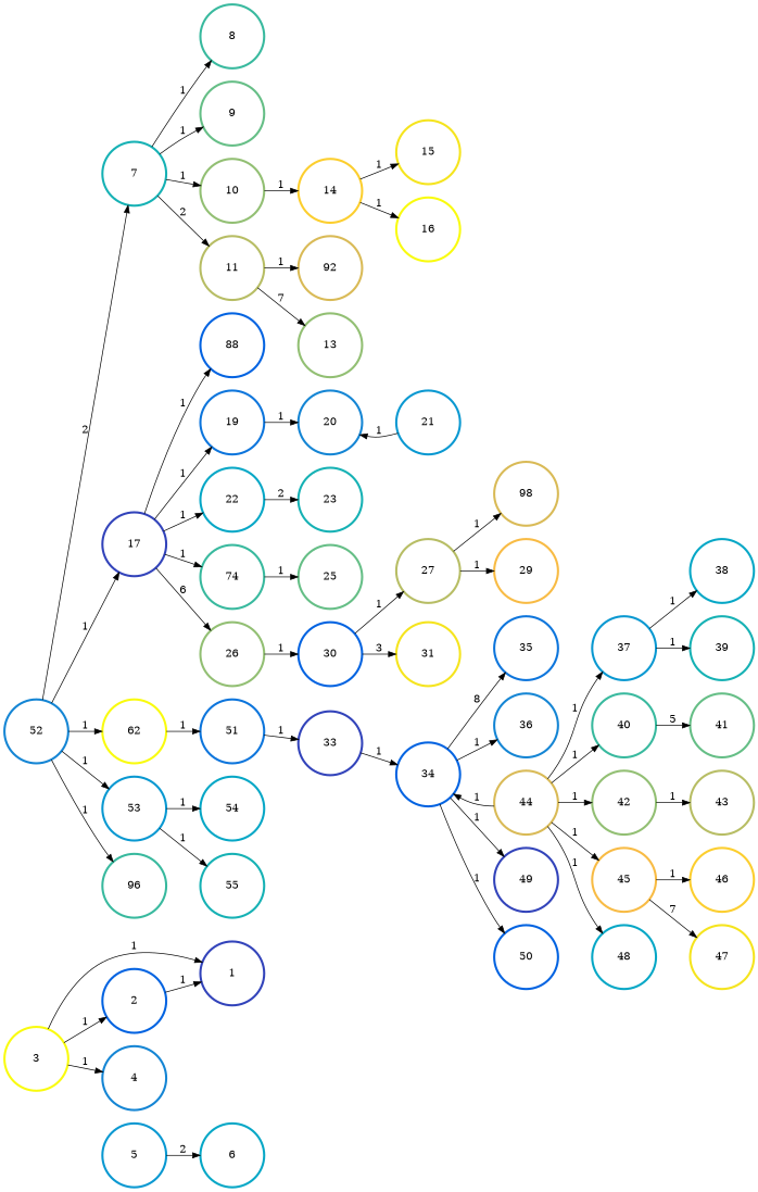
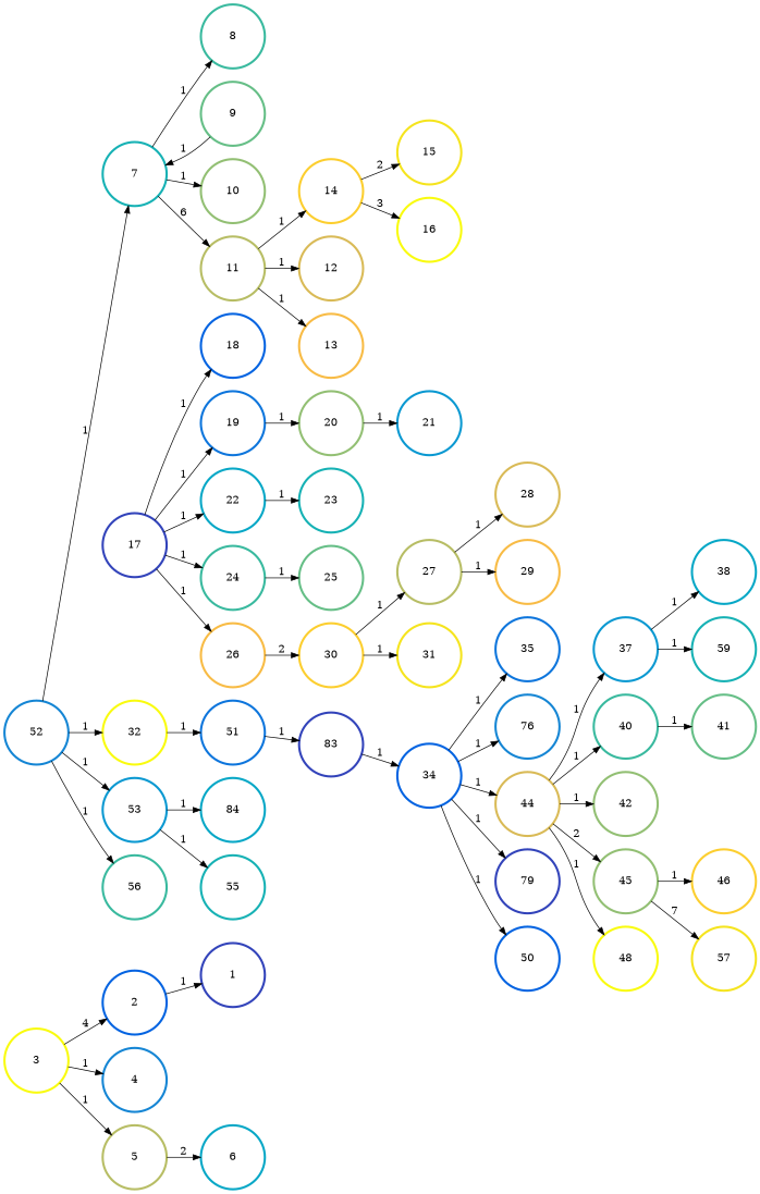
  digraph {
    rankdir=LR
    node [color="#3243BA" penwidth=3]
    edge [color=black penwidth=1]
    n1 [height=1.2 label=1 width=1.2]
    n2 [color="#0363E1" height=1.2 label=2 width=1.2]
    n3 [color="#F9FB0E" height=1.2 label=3 width=1.2]
    n4 [color="#1485D4" height=1.2 label=4 width=1.2]
-   n5 [color="#0998D1" height=1.2 label=5 width=1.2]
+   n5 [color="#B7BD64" height=1.2 label=5 width=1.2]
    n6 [color="#06A7C6" height=1.2 label=6 width=1.2]
    n7 [color="#15B1B4" height=1.2 label=7 width=1.2]
    n8 [color="#38B99E" height=1.2 label=8 width=1.2]
    n9 [color="#65BE86" height=1.2 label=9 width=1.2]
    n10 [color="#92BF73" height=1.2 label=10 width=1.2]
    n11 [color="#B7BD64" height=1.2 label=11 width=1.2]
-   n12 [color="#D9BA56" height=1.2 label=92 width=1.2]
-   n13 [color="#92BF73" height=1.2 label=13 width=1.2]
+   n12 [color="#D9BA56" height=1.2 label=12 width=1.2]
+   n13 [color="#F8BB44" height=1.2 label=13 width=1.2]
    n14 [color="#FCCE2E" height=1.2 label=14 width=1.2]
    n15 [color="#F5E41D" height=1.2 label=15 width=1.2]
    n16 [color="#F9FB0E" height=1.2 label=16 width=1.2]
    n17 [height=1.2 label=17 width=1.2]
-   n18 [color="#0363E1" height=1.2 label=88 width=1.2]
+   n18 [color="#0363E1" height=1.2 label=18 width=1.2]
    n19 [color="#0D75DC" height=1.2 label=19 width=1.2]
    n20 [color="#06A7C6" height=1.2 label=22 width=1.2]
-   n21 [color="#38B99E" height=1.2 label=74 width=1.2]
-   n22 [color="#92BF73" height=1.2 label=26 width=1.2]
-   n23 [color="#1485D4" height=1.2 label=20 width=1.2]
+   n21 [color="#38B99E" height=1.2 label=24 width=1.2]
+   n22 [color="#F8BB44" height=1.2 label=26 width=1.2]
+   n23 [color="#92BF73" height=1.2 label=20 width=1.2]
    n24 [color="#15B1B4" height=1.2 label=23 width=1.2]
    n25 [color="#65BE86" height=1.2 label=25 width=1.2]
-   n26 [color="#0363E1" height=1.2 label=30 width=1.2]
+   n26 [color="#FCCE2E" height=1.2 label=30 width=1.2]
    n27 [color="#0998D1" height=1.2 label=21 width=1.2]
    n28 [color="#B7BD64" height=1.2 label=27 width=1.2]
    n29 [color="#F5E41D" height=1.2 label=31 width=1.2]
-   n30 [color="#D9BA56" height=1.2 label=98 width=1.2]
+   n30 [color="#D9BA56" height=1.2 label=28 width=1.2]
    n31 [color="#F8BB44" height=1.2 label=29 width=1.2]
-   n32 [color="#F9FB0E" height=1.2 label=62 width=1.2]
+   n32 [color="#F9FB0E" height=1.2 label=32 width=1.2]
    n33 [color="#0D75DC" height=1.2 label=51 width=1.2]
-   n34 [height=1.2 label=33 width=1.2]
+   n34 [height=1.2 label=83 width=1.2]
    n35 [color="#0363E1" height=1.2 label=34 width=1.2]
    n36 [color="#0D75DC" height=1.2 label=35 width=1.2]
-   n37 [color="#1485D4" height=1.2 label=36 width=1.2]
+   n37 [color="#1485D4" height=1.2 label=76 width=1.2]
    n38 [color="#D9BA56" height=1.2 label=44 width=1.2]
-   n39 [height=1.2 label=49 width=1.2]
+   n39 [height=1.2 label=79 width=1.2]
    n40 [color="#0363E1" height=1.2 label=50 width=1.2]
    n41 [color="#0998D1" height=1.2 label=37 width=1.2]
    n42 [color="#38B99E" height=1.2 label=40 width=1.2]
    n43 [color="#92BF73" height=1.2 label=42 width=1.2]
-   n44 [color="#F8BB44" height=1.2 label=45 width=1.2]
-   n45 [color="#06A7C6" height=1.2 label=48 width=1.2]
+   n44 [color="#92BF73" height=1.2 label=45 width=1.2]
+   n45 [color="#F9FB0E" height=1.2 label=48 width=1.2]
    n46 [color="#06A7C6" height=1.2 label=38 width=1.2]
-   n47 [color="#15B1B4" height=1.2 label=39 width=1.2]
+   n47 [color="#15B1B4" height=1.2 label=59 width=1.2]
    n48 [color="#65BE86" height=1.2 label=41 width=1.2]
-   n49 [color="#B7BD64" height=1.2 label=43 width=1.2]
    n50 [color="#FCCE2E" height=1.2 label=46 width=1.2]
-   n51 [color="#F5E41D" height=1.2 label=47 width=1.2]
+   n51 [color="#F5E41D" height=1.2 label=57 width=1.2]
    n52 [color="#1485D4" height=1.2 label=52 width=1.2]
    n53 [color="#0998D1" height=1.2 label=53 width=1.2]
-   n54 [color="#38B99E" height=1.2 label=96 width=1.2]
-   n55 [color="#06A7C6" height=1.2 label=54 width=1.2]
+   n54 [color="#38B99E" height=1.2 label=56 width=1.2]
+   n55 [color="#06A7C6" height=1.2 label=84 width=1.2]
    n56 [color="#15B1B4" height=1.2 label=55 width=1.2]
    n2 -> n1 [label=1]
-   n3 -> n2 [label=1]
+   n3 -> n2 [label=4]
    n3 -> n4 [label=1]
-   n3 -> n1 [label=1]
+   n3 -> n5 [label=1]
    n5 -> n6 [label=2]
    n7 -> n8 [label=1]
-   n7 -> n9 [label=1]
+   n9 -> n7 [label=1]
    n7 -> n10 [label=1]
-   n7 -> n11 [label=2]
+   n7 -> n11 [label=6]
    n11 -> n12 [label=1]
-   n11 -> n13 [label=7]
-   n10 -> n14 [label=1]
-   n14 -> n15 [label=1]
-   n14 -> n16 [label=1]
+   n11 -> n13 [label=1]
+   n11 -> n14 [label=1]
+   n14 -> n15 [label=2]
+   n14 -> n16 [label=3]
    n17 -> n18 [label=1]
    n17 -> n19 [label=1]
    n17 -> n20 [label=1]
    n17 -> n21 [label=1]
-   n17 -> n22 [label=6]
+   n17 -> n22 [label=1]
    n19 -> n23 [label=1]
-   n20 -> n24 [label=2]
+   n20 -> n24 [label=1]
    n21 -> n25 [label=1]
-   n22 -> n26 [label=1]
-   n27 -> n23 [label=1]
+   n22 -> n26 [label=2]
+   n23 -> n27 [label=1]
    n26 -> n28 [label=1]
-   n26 -> n29 [label=3]
+   n26 -> n29 [label=1]
    n28 -> n30 [label=1]
    n28 -> n31 [label=1]
    n32 -> n33 [label=1]
    n33 -> n34 [label=1]
    n34 -> n35 [label=1]
-   n35 -> n36 [label=8]
+   n35 -> n36 [label=1]
    n35 -> n37 [label=1]
-   n38 -> n35 [label=1]
+   n35 -> n38 [label=1]
    n35 -> n39 [label=1]
    n35 -> n40 [label=1]
    n38 -> n41 [label=1]
    n38 -> n42 [label=1]
    n38 -> n43 [label=1]
-   n38 -> n44 [label=1]
+   n38 -> n44 [label=2]
    n38 -> n45 [label=1]
    n41 -> n46 [label=1]
    n41 -> n47 [label=1]
-   n42 -> n48 [label=5]
-   n43 -> n49 [label=1]
+   n42 -> n48 [label=1]
    n44 -> n50 [label=1]
    n44 -> n51 [label=7]
-   n52 -> n7 [label=2]
-   n52 -> n17 [label=1]
+   n52 -> n7 [label=1]
    n52 -> n32 [label=1]
    n52 -> n53 [label=1]
    n52 -> n54 [label=1]
    n53 -> n55 [label=1]
    n53 -> n56 [label=1]
  }
